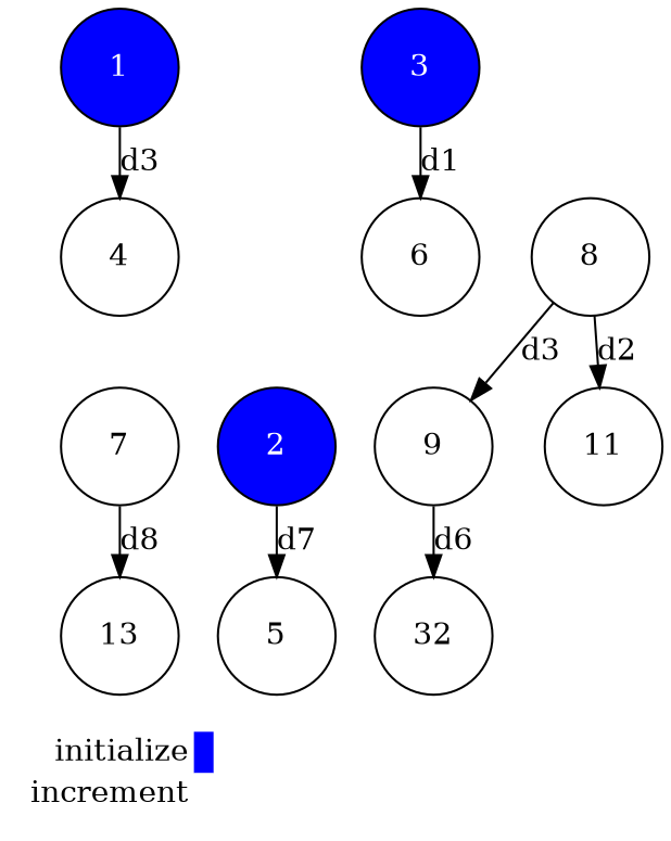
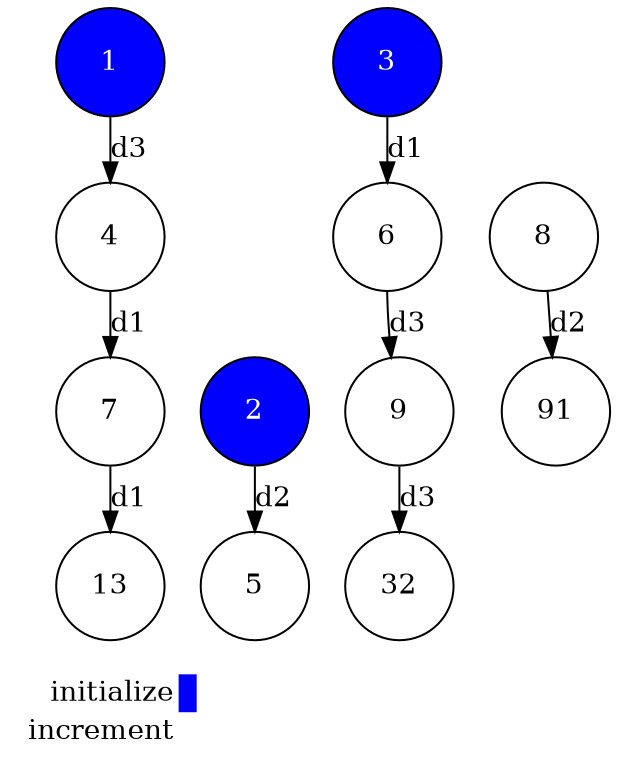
  digraph {
    labeljust=l
    rankdir=TB
    node [shape=circle fillcolor="#ffffff" fontcolor="#000000" style=filled]
    n1 [height=0.75 label=<       <table border="0" cellpadding="2" cellspacing="0" cellborder="0"> <tr> <td align="right">initialize</td> <td bgcolor="#0000ff">&nbsp;</td> </tr> <tr> <td align="right">increment</td> <td bgcolor="#ffffff">&nbsp;</td> </tr>       </table>     > shape=plaintext fillcolor="" fontcolor="" style=""]
    1 [fillcolor="#0000ff" fontcolor="#ffffff" height=0.75]
    4 [height=0.75]
    2 [fillcolor="#0000ff" fontcolor="#ffffff" height=0.75]
    5 [height=0.75]
    3 [fillcolor="#0000ff" fontcolor="#ffffff" height=0.75]
    6 [height=0.75]
    7 [height=0.75]
    8 [height=0.75]
    9 [height=0.75]
    n11 [height=0.75 label=13]
-   11 [height=0.75]
+   11 [height=0.75 label=91]
    n13 [height=0.75 label=32]
    subgraph sub_1 {
      label=Legend
      rank=sink
      ranksep=0.20
      n1
    }
    subgraph sub_2 {
      ranksep=0.20
      1
      4
      2
      5
      3
      6
      7
      8
      9
      n11
      11
      n13
    }
    1 -> 4 [label=d3]
-   2 -> 5 [label=d7]
+   4 -> 7 [label=d1]
+   2 -> 5 [label=d2]
    3 -> 6 [label=d1]
-   8 -> 9 [label=d3]
-   7 -> n11 [label=d8]
+   6 -> 9 [label=d3]
+   7 -> n11 [label=d1]
    8 -> 11 [label=d2]
-   9 -> n13 [label=d6]
+   9 -> n13 [label=d3]
  }
